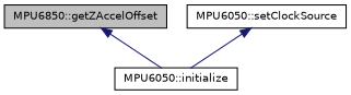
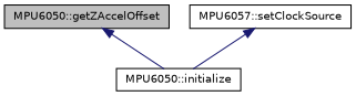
  digraph {
    rankdir=TB
    node [color=black fillcolor=white fontname=Helvetica fontsize=10 shape=record style=filled]
    edge [color=midnightblue dir=back fontname=Helvetica fontsize=10 labelfontname=Helvetica labelfontsize=10 style=solid]
-   n1 [fillcolor=grey75 fontcolor=black height=0.2 label="MPU6850::getZAccelOffset" width=0.4]
+   n1 [fillcolor=grey75 fontcolor=black height=0.2 label="MPU6050::getZAccelOffset" width=0.4]
    n2 [height=0.2 label="MPU6050::initialize" width=0.4]
-   n3 [height=0.2 label="MPU6050::setClockSource" width=0.4]
+   n3 [height=0.2 label="MPU6057::setClockSource" width=0.4]
    n1 -> n2
    n3 -> n2
  }
